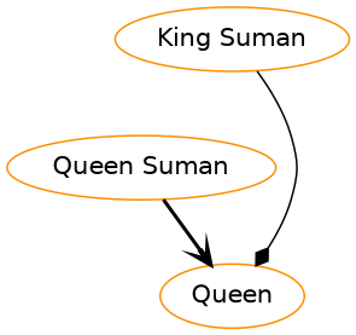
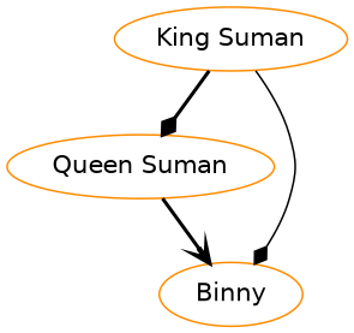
  digraph {
    fontname="DejaVu Sans"
    node [color=darkorange fontname="DejaVu Sans"]
    edge [arrowhead=diamond fontname="DejaVu Sans" style=bold]
    n1 [label="King Suman"]
    n2 [label="Queen Suman"]
-   n3 [label=Queen]
+   n3 [label=Binny]
+   n1 -> n2
    n1 -> n3 [style=solid]
    n2 -> n3 [arrowhead=vee constraint=true]
  }
